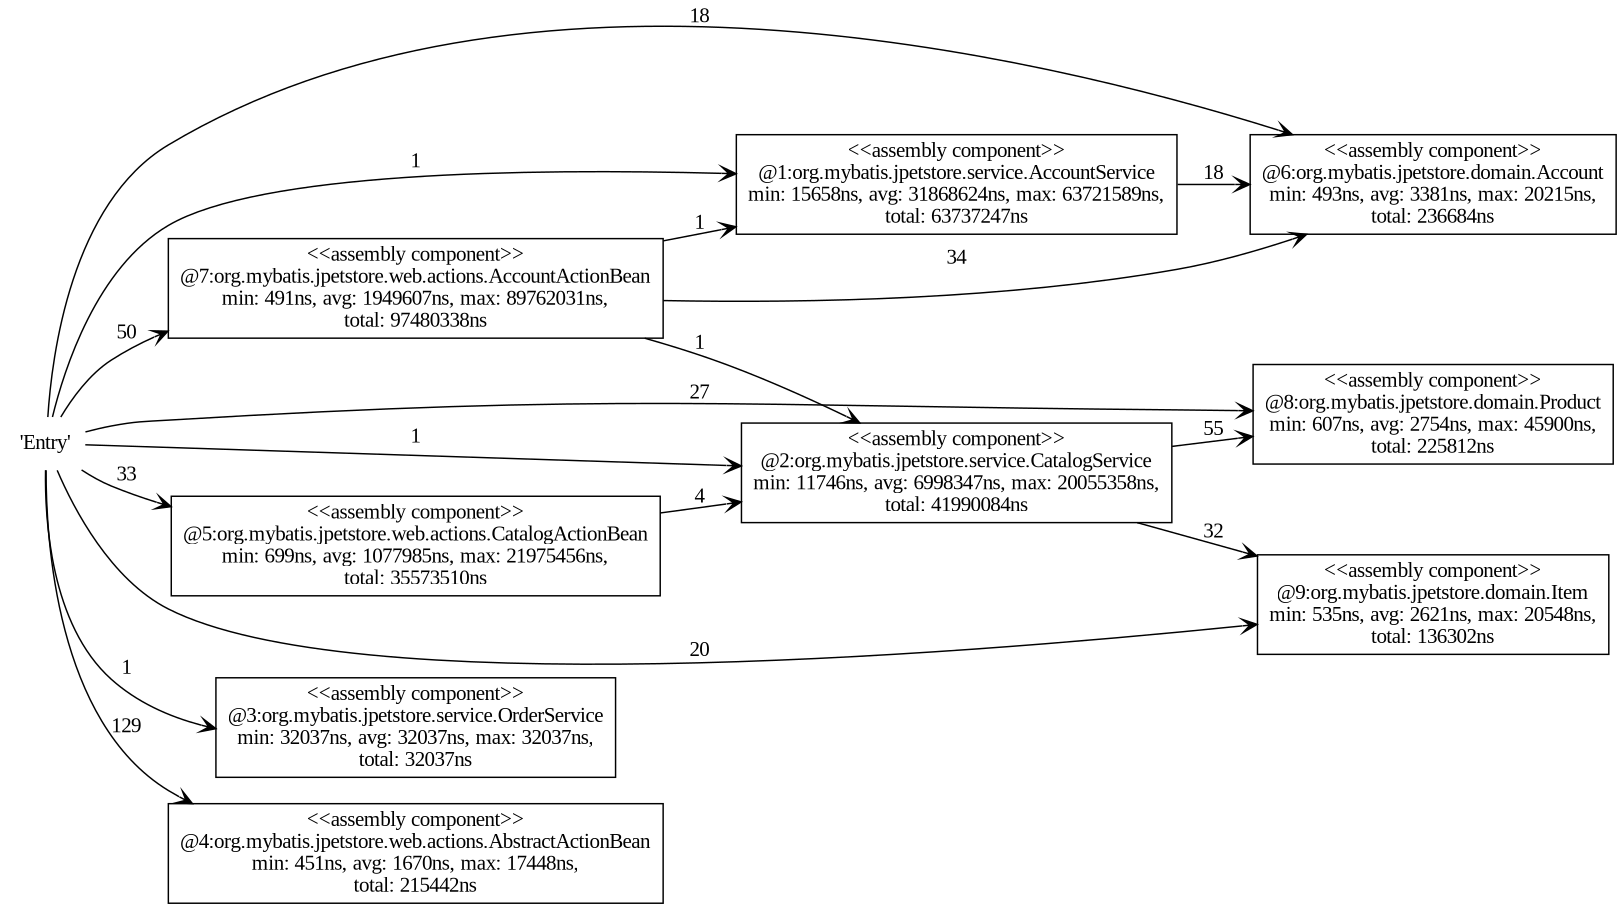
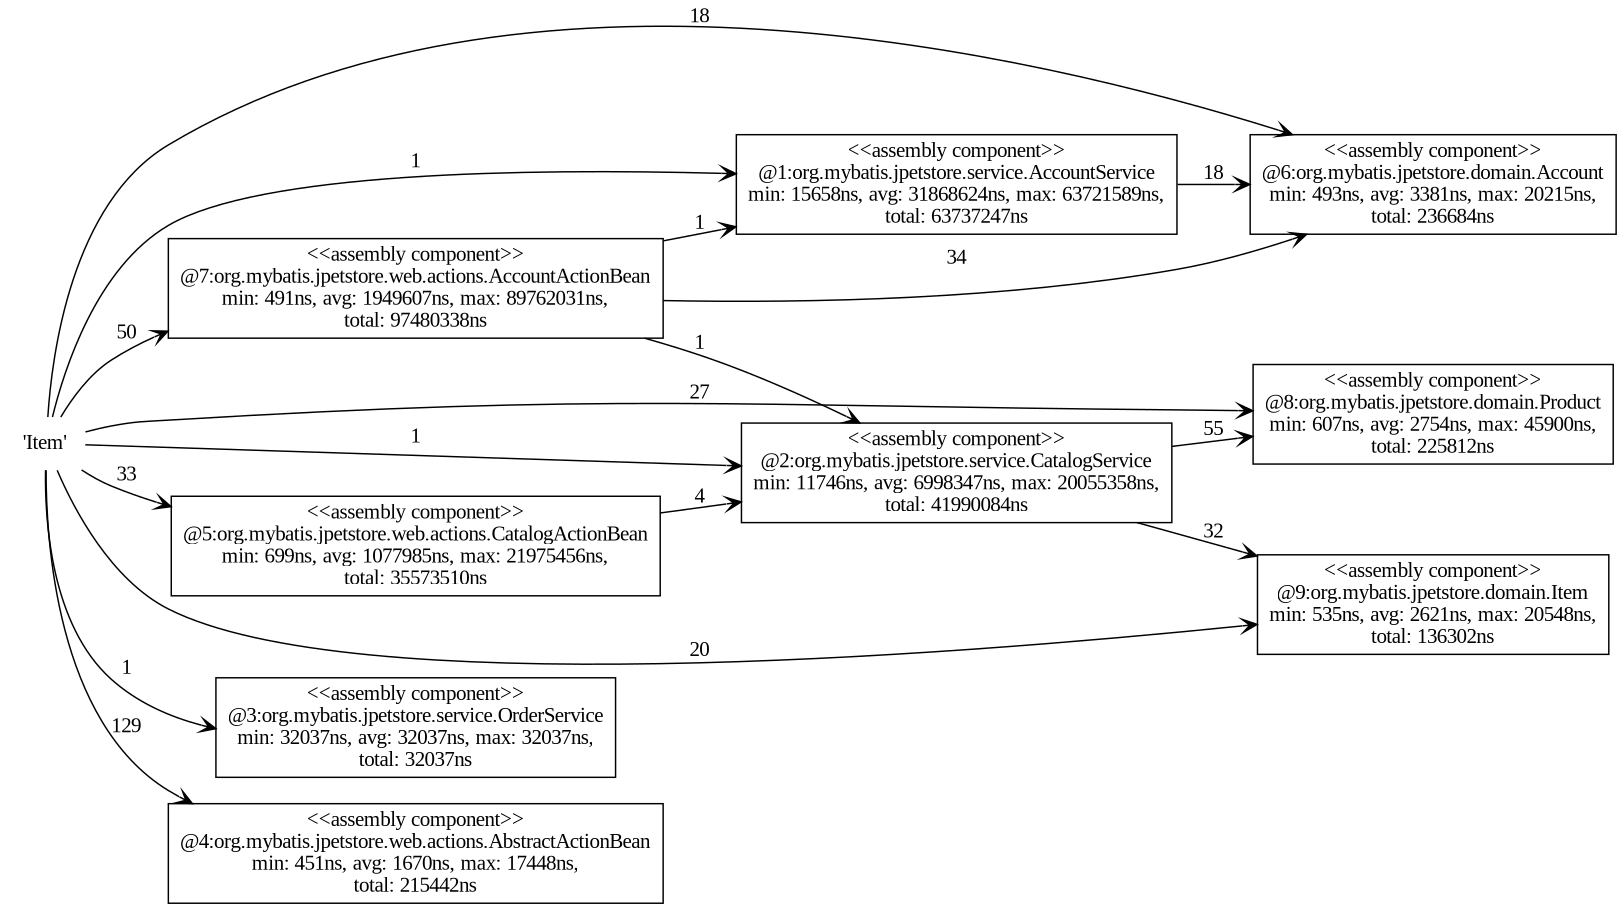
  digraph {
    rankdir=LR
    fontname="Liberation Serif"
    node [shape=box fontname="Liberation Serif" color="#000000" fillcolor=white style=filled]
    edge [arrowhead=open color="#000000" style=solid fontname="Liberation Serif"]
-   n1 [label="'Entry'" shape=none color="" fillcolor="" style=""]
+   n1 [label="'Item'" shape=none color="" fillcolor="" style=""]
    n2 [label="<<assembly component>>\n@1:org.mybatis.jpetstore.service.AccountService\nmin: 15658ns, avg: 31868624ns, max: 63721589ns,\ntotal: 63737247ns"]
    n3 [label="<<assembly component>>\n@2:org.mybatis.jpetstore.service.CatalogService\nmin: 11746ns, avg: 6998347ns, max: 20055358ns,\ntotal: 41990084ns"]
    n4 [label="<<assembly component>>\n@3:org.mybatis.jpetstore.service.OrderService\nmin: 32037ns, avg: 32037ns, max: 32037ns,\ntotal: 32037ns"]
    n5 [label="<<assembly component>>\n@4:org.mybatis.jpetstore.web.actions.AbstractActionBean\nmin: 451ns, avg: 1670ns, max: 17448ns,\ntotal: 215442ns"]
    n6 [label="<<assembly component>>\n@5:org.mybatis.jpetstore.web.actions.CatalogActionBean\nmin: 699ns, avg: 1077985ns, max: 21975456ns,\ntotal: 35573510ns"]
    n7 [label="<<assembly component>>\n@6:org.mybatis.jpetstore.domain.Account\nmin: 493ns, avg: 3381ns, max: 20215ns,\ntotal: 236684ns"]
    n8 [label="<<assembly component>>\n@7:org.mybatis.jpetstore.web.actions.AccountActionBean\nmin: 491ns, avg: 1949607ns, max: 89762031ns,\ntotal: 97480338ns"]
    n9 [label="<<assembly component>>\n@8:org.mybatis.jpetstore.domain.Product\nmin: 607ns, avg: 2754ns, max: 45900ns,\ntotal: 225812ns"]
    n10 [label="<<assembly component>>\n@9:org.mybatis.jpetstore.domain.Item\nmin: 535ns, avg: 2621ns, max: 20548ns,\ntotal: 136302ns"]
    n1 -> n2 [label=1]
    n1 -> n3 [label=1]
    n1 -> n4 [label=1]
    n1 -> n5 [label=129]
    n1 -> n6 [label=33]
    n1 -> n7 [label=18]
    n1 -> n8 [label=50]
    n1 -> n9 [label=27]
    n1 -> n10 [label=20]
    n2 -> n7 [label=18]
    n3 -> n9 [label=55]
    n3 -> n10 [label=32]
    n6 -> n3 [label=4]
    n8 -> n2 [label=1]
    n8 -> n3 [label=1]
    n8 -> n7 [label=34]
  }
